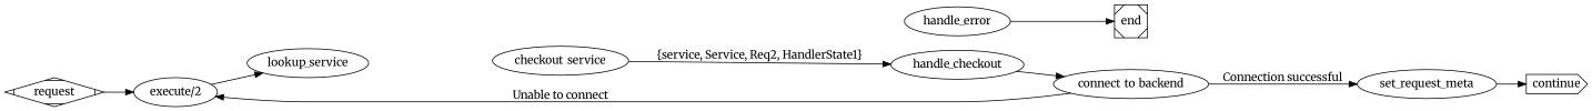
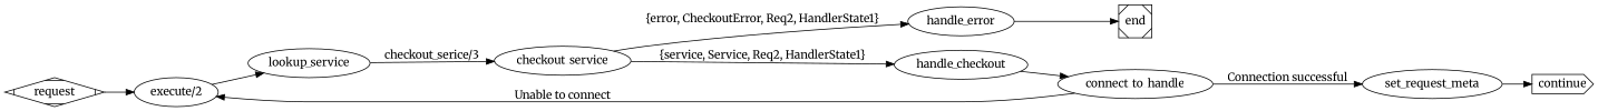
  digraph {
    fontname=Merriweather
    rankdir=LR
    node [fontname=Merriweather]
    edge [fontname=Merriweather]
    request [shape=Mdiamond]
    n2 [label="execute/2"]
    lookup_service
    checkout_service
    n5 [label=handle_checkout]
    handle_error
-   connect_to_backend
+   connect_to_backend [label=connect_to_handle]
    end [shape=Msquare]
    set_request_meta
    continue [shape=cds]
    request -> n2
    n2 -> lookup_service
+   lookup_service -> checkout_service [label="checkout_serice/3"]
    checkout_service -> n5 [label="{service, Service, Req2, HandlerState1}"]
+   checkout_service -> handle_error [label="{error, CheckoutError, Req2, HandlerState1}"]
    n5 -> connect_to_backend
    handle_error -> end
    connect_to_backend -> n2 [label="Unable to connect"]
    connect_to_backend -> set_request_meta [label="Connection successful"]
    set_request_meta -> continue
  }
